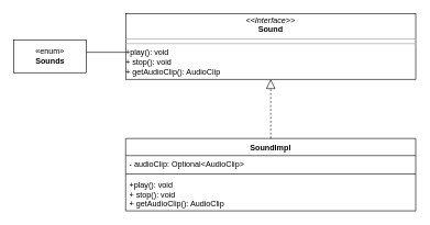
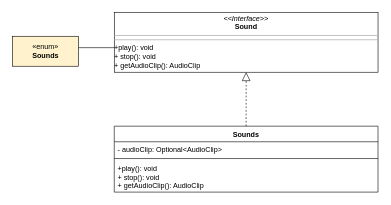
  <mxCell id="0" />
  <mxCell id="1" parent="0" />
- <mxCell id="2" value="SoundImpl" style="swimlane;fontStyle=1;align=center;verticalAlign=top;childLayout=stackLayout;horizontal=1;startSize=26;horizontalStack=0;resizeParent=1;resizeParentMax=0;resizeLast=0;collapsible=1;marginBottom=0;" parent="1" vertex="1"><mxGeometry x="190" y="210" width="440" height="110" as="geometry" /></mxCell>
+ <mxCell id="2" value="Sounds" style="swimlane;fontStyle=1;align=center;verticalAlign=top;childLayout=stackLayout;horizontal=1;startSize=26;horizontalStack=0;resizeParent=1;resizeParentMax=0;resizeLast=0;collapsible=1;marginBottom=0;" parent="1" vertex="1"><mxGeometry x="190" y="210" width="440" height="110" as="geometry" /></mxCell>
  <mxCell id="3" value="- audioClip: Optional&lt;AudioClip&gt;" style="text;strokeColor=none;fillColor=none;align=left;verticalAlign=top;spacingLeft=4;spacingRight=4;overflow=hidden;rotatable=0;points=[[0,0.5],[1,0.5]];portConstraint=eastwest;" parent="2" vertex="1"><mxGeometry y="26" width="440" height="24" as="geometry" /></mxCell>
  <mxCell id="4" value="" style="line;strokeWidth=1;fillColor=none;align=left;verticalAlign=middle;spacingTop=-1;spacingLeft=3;spacingRight=3;rotatable=0;labelPosition=right;points=[];portConstraint=eastwest;" parent="2" vertex="1"><mxGeometry y="50" width="440" height="8" as="geometry" /></mxCell>
  <mxCell id="5" value="+play(): void&#10;+ stop(): void&#10;+ getAudioClip(): AudioClip" style="text;strokeColor=none;fillColor=none;align=left;verticalAlign=top;spacingLeft=4;spacingRight=4;overflow=hidden;rotatable=0;points=[[0,0.5],[1,0.5]];portConstraint=eastwest;" parent="2" vertex="1"><mxGeometry y="58" width="440" height="52" as="geometry" /></mxCell>
  <mxCell id="6" value="&lt;p style=&quot;margin: 0px ; margin-top: 4px ; text-align: center&quot;&gt;&lt;i&gt;&amp;lt;&amp;lt;Interface&amp;gt;&amp;gt;&lt;/i&gt;&lt;br&gt;&lt;b&gt;Sound&lt;/b&gt;&lt;/p&gt;&lt;hr size=&quot;1&quot;&gt;&lt;hr size=&quot;1&quot;&gt;+play(): void&lt;br&gt;+ stop(): void&lt;br&gt;+ getAudioClip(): AudioClip&lt;br&gt;&lt;p style=&quot;margin: 0px ; margin-left: 4px&quot;&gt;&lt;/p&gt;" style="verticalAlign=top;align=left;overflow=fill;fontSize=12;fontFamily=Helvetica;html=1;" parent="1" vertex="1"><mxGeometry x="190" y="20" width="440" height="100" as="geometry" /></mxCell>
  <mxCell id="7" value="" style="endArrow=block;dashed=1;endFill=0;endSize=12;html=1;rounded=0;entryX=0.5;entryY=1;entryDx=0;entryDy=0;exitX=0.5;exitY=0;exitDx=0;exitDy=0;" parent="1" source="2" target="6" edge="1"><mxGeometry width="160" relative="1" as="geometry"><mxPoint x="430" y="450" as="sourcePoint" /><mxPoint x="590" y="450" as="targetPoint" /></mxGeometry></mxCell>
  <mxCell id="8" value="" style="endArrow=none;html=1;rounded=0;exitX=1;exitY=0.5;exitDx=0;exitDy=0;" parent="1" edge="1"><mxGeometry width="50" height="50" relative="1" as="geometry"><mxPoint x="130" y="79" as="sourcePoint" /><mxPoint x="190" y="79" as="targetPoint" /></mxGeometry></mxCell>
- <mxCell id="9" value="«enum»&lt;br&gt;&lt;b&gt;Sounds&lt;/b&gt;" style="html=1;" vertex="1" parent="1"><mxGeometry x="20" y="60" width="110" height="50" as="geometry" /></mxCell>
+ <mxCell id="9" value="«enum»&lt;br&gt;&lt;b&gt;Sounds&lt;/b&gt;" style="html=1;fillColor=#fff2cc;" vertex="1" parent="1"><mxGeometry x="20" y="60" width="110" height="50" as="geometry" /></mxCell>
